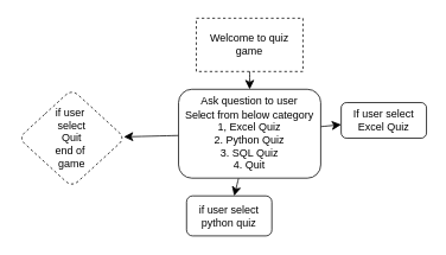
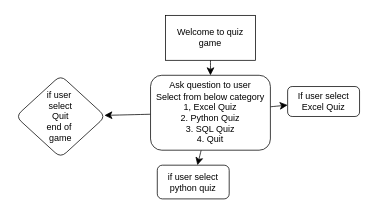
  <mxCell id="0" />
  <mxCell id="1" parent="0" />
- <mxCell id="2" value="Welcome to quiz&lt;div&gt;game&lt;/div&gt;" style="rounded=0;whiteSpace=wrap;html=1;dashed=1;" vertex="1" parent="1"><mxGeometry x="220" y="20" width="120" height="60" as="geometry" /></mxCell>
+ <mxCell id="2" value="Welcome to quiz&lt;div&gt;game&lt;/div&gt;" style="rounded=0;whiteSpace=wrap;html=1;" vertex="1" parent="1"><mxGeometry x="220" y="20" width="120" height="60" as="geometry" /></mxCell>
  <mxCell id="3" value="" style="edgeStyle=none;curved=1;rounded=0;orthogonalLoop=1;jettySize=auto;html=1;entryX=0.5;entryY=0;entryDx=0;entryDy=0;fontSize=12;startSize=8;endSize=8;" edge="1" parent="1" source="2" target="7"><mxGeometry relative="1" as="geometry"><mxPoint x="280" y="80" as="sourcePoint" /><mxPoint x="280" y="150" as="targetPoint" /></mxGeometry></mxCell>
  <mxCell id="4" value="" style="edgeStyle=none;curved=1;rounded=0;orthogonalLoop=1;jettySize=auto;html=1;fontSize=12;startSize=8;endSize=8;" edge="1" parent="1" source="7" target="8"><mxGeometry relative="1" as="geometry" /></mxCell>
  <mxCell id="5" value="" style="edgeStyle=none;curved=1;rounded=0;orthogonalLoop=1;jettySize=auto;html=1;fontSize=12;startSize=8;endSize=8;" edge="1" parent="1" source="7" target="9"><mxGeometry relative="1" as="geometry" /></mxCell>
  <mxCell id="6" style="edgeStyle=none;curved=1;rounded=0;orthogonalLoop=1;jettySize=auto;html=1;fontSize=12;startSize=8;endSize=8;" edge="1" parent="1" source="7" target="12"><mxGeometry relative="1" as="geometry" /></mxCell>
  <mxCell id="7" value="Ask question to user&lt;div&gt;Select from below category&lt;/div&gt;&lt;div&gt;1, Excel Quiz&lt;/div&gt;&lt;div&gt;2. Python Quiz&lt;/div&gt;&lt;div&gt;3. SQL Quiz&lt;/div&gt;&lt;div&gt;4. Quit&lt;/div&gt;" style="rounded=1;whiteSpace=wrap;html=1;" vertex="1" parent="1"><mxGeometry x="200" y="100" width="160" height="100" as="geometry" /></mxCell>
- <mxCell id="8" value="if user&amp;nbsp;&lt;div&gt;select&lt;div&gt;Quit&lt;/div&gt;&lt;div&gt;end of&amp;nbsp;&lt;/div&gt;&lt;div&gt;game&lt;/div&gt;&lt;/div&gt;" style="rhombus;whiteSpace=wrap;html=1;rounded=1;dashed=1;" vertex="1" parent="1"><mxGeometry x="20" y="100" width="120" height="110" as="geometry" /></mxCell>
+ <mxCell id="8" value="if user&amp;nbsp;&lt;div&gt;select&lt;div&gt;Quit&lt;/div&gt;&lt;div&gt;end of&amp;nbsp;&lt;/div&gt;&lt;div&gt;game&lt;/div&gt;&lt;/div&gt;" style="rhombus;whiteSpace=wrap;html=1;rounded=1;" vertex="1" parent="1"><mxGeometry x="20" y="100" width="120" height="110" as="geometry" /></mxCell>
  <mxCell id="9" value="if user select python quiz" style="whiteSpace=wrap;html=1;rounded=1;" vertex="1" parent="1"><mxGeometry x="209" y="220" width="96" height="45" as="geometry" /></mxCell>
  <mxCell id="10" style="edgeStyle=none;curved=1;rounded=0;orthogonalLoop=1;jettySize=auto;html=1;exitX=1;exitY=1;exitDx=0;exitDy=0;fontSize=12;startSize=8;endSize=8;" edge="1" parent="1" source="9" target="9"><mxGeometry relative="1" as="geometry" /></mxCell>
  <mxCell id="11" style="edgeStyle=none;curved=1;rounded=0;orthogonalLoop=1;jettySize=auto;html=1;exitX=0.5;exitY=0;exitDx=0;exitDy=0;fontSize=12;startSize=8;endSize=8;" edge="1" parent="1" source="12" target="12"><mxGeometry relative="1" as="geometry" /></mxCell>
  <mxCell id="12" value="If user select Excel Quiz" style="rounded=1;whiteSpace=wrap;html=1;" vertex="1" parent="1"><mxGeometry x="383" y="115" width="96" height="40" as="geometry" /></mxCell>
